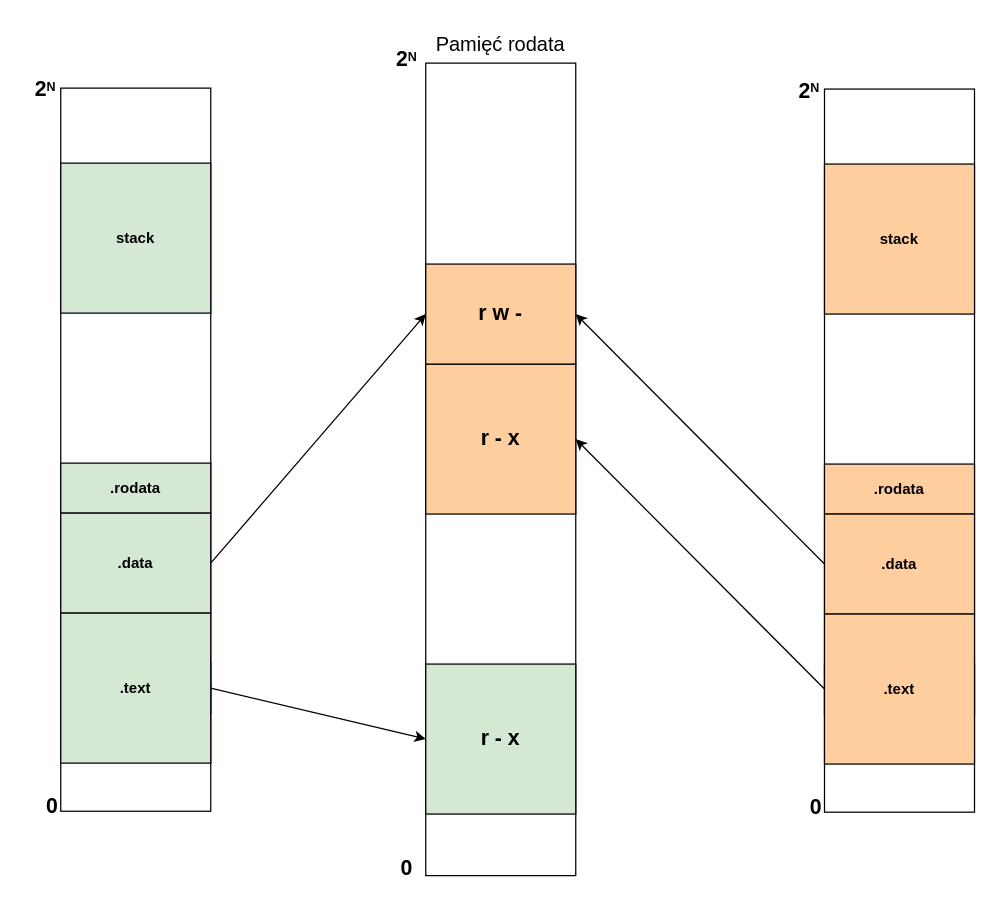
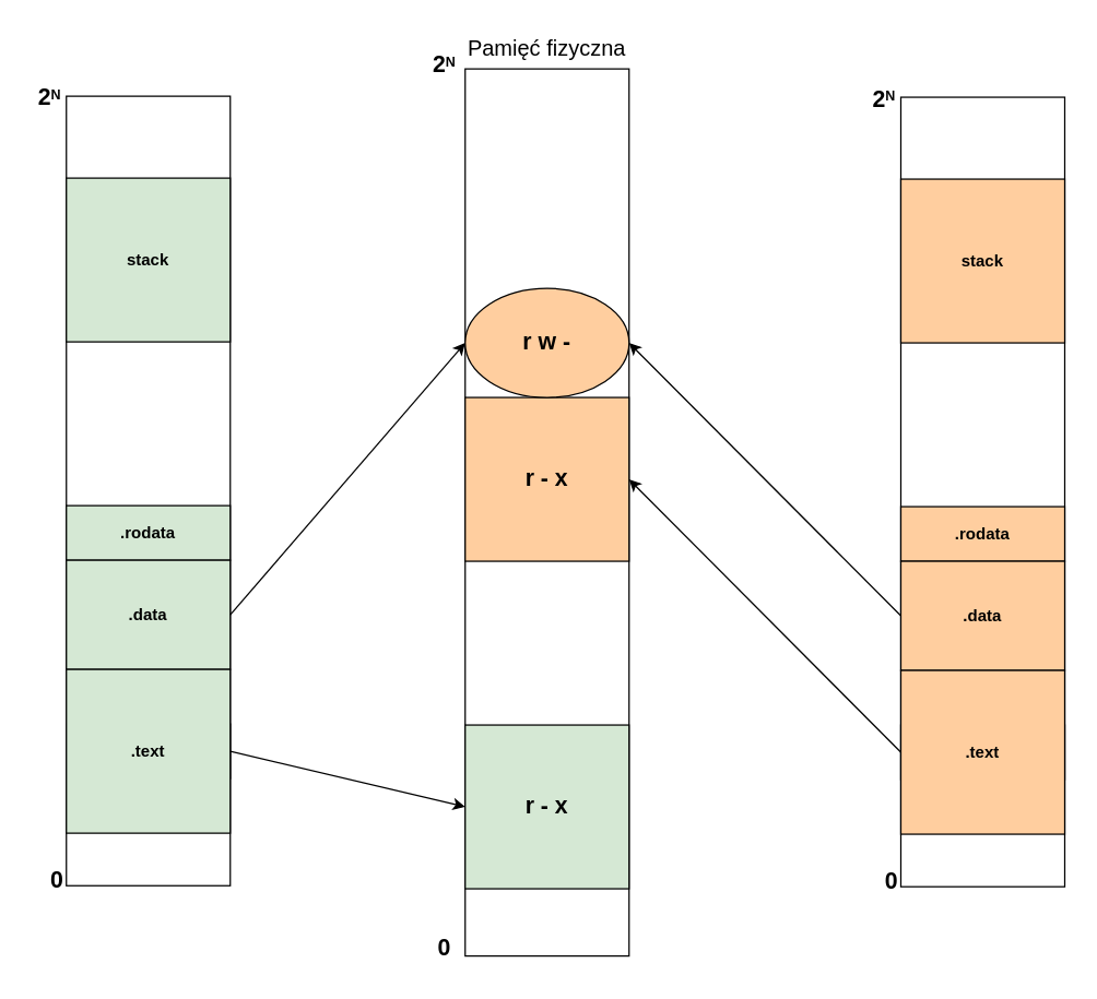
  <mxCell id="0" />
  <mxCell id="1" parent="0" />
  <mxCell id="2" value="" style="rounded=0;whiteSpace=wrap;html=1;strokeWidth=1;fillColor=none;" parent="1" vertex="1"><mxGeometry x="48" y="70" width="120" height="578.5" as="geometry" /></mxCell>
  <mxCell id="3" value="" style="rounded=0;whiteSpace=wrap;html=1;strokeWidth=1;" parent="1" vertex="1"><mxGeometry x="340" y="50" width="120" height="650" as="geometry" /></mxCell>
- <mxCell id="4" value="&lt;font style=&quot;font-size: 16px;&quot;&gt;Pamięć rodata&lt;/font&gt;" style="text;html=1;align=center;verticalAlign=middle;whiteSpace=wrap;rounded=0;" parent="1" vertex="1"><mxGeometry x="340" y="20" width="120" height="30" as="geometry" /></mxCell>
+ <mxCell id="4" value="&lt;font style=&quot;font-size: 16px;&quot;&gt;Pamięć fizyczna&lt;/font&gt;" style="text;html=1;align=center;verticalAlign=middle;whiteSpace=wrap;rounded=0;" parent="1" vertex="1"><mxGeometry x="340" y="20" width="120" height="30" as="geometry" /></mxCell>
  <mxCell id="5" value="" style="endArrow=none;html=1;rounded=0;strokeColor=none;" parent="1" edge="1"><mxGeometry width="50" height="50" relative="1" as="geometry"><mxPoint x="20.43" y="650" as="sourcePoint" /><mxPoint x="20" y="50" as="targetPoint" /></mxGeometry></mxCell>
  <mxCell id="6" value="&lt;font style=&quot;font-size: 17px;&quot;&gt;&lt;b&gt;0&lt;/b&gt;&lt;b&gt;&lt;br&gt;&lt;/b&gt;&lt;/font&gt;" style="text;html=1;align=center;verticalAlign=middle;whiteSpace=wrap;rounded=0;" parent="1" vertex="1"><mxGeometry x="295" y="680" width="60" height="30" as="geometry" /></mxCell>
  <mxCell id="7" value="&lt;font style=&quot;font-size: 17px;&quot;&gt;&lt;b style=&quot;font-size: 17px;&quot;&gt;2&lt;/b&gt;&lt;/font&gt;&lt;font size=&quot;1&quot;&gt;&lt;b&gt;&lt;sup style=&quot;font-size: 10px;&quot;&gt;N&lt;/sup&gt;&lt;/b&gt;&lt;/font&gt;" style="text;html=1;align=center;verticalAlign=middle;whiteSpace=wrap;rounded=0;fontSize=17;" parent="1" vertex="1"><mxGeometry x="295" y="33" width="60" height="30" as="geometry" /></mxCell>
  <mxCell id="8" value="" style="endArrow=none;html=1;rounded=0;strokeColor=none;" parent="1" edge="1"><mxGeometry width="50" height="50" relative="1" as="geometry"><mxPoint x="780.43" y="658.5" as="sourcePoint" /><mxPoint x="780" y="58.5" as="targetPoint" /></mxGeometry></mxCell>
  <mxCell id="9" value="&lt;font style=&quot;font-size: 17px;&quot;&gt;&lt;b style=&quot;font-size: 17px;&quot;&gt;2&lt;/b&gt;&lt;/font&gt;&lt;font size=&quot;1&quot;&gt;&lt;b&gt;&lt;sup style=&quot;font-size: 10px;&quot;&gt;N&lt;/sup&gt;&lt;/b&gt;&lt;/font&gt;" style="text;html=1;align=center;verticalAlign=middle;whiteSpace=wrap;rounded=0;fontSize=17;" parent="1" vertex="1"><mxGeometry x="21" y="57" width="30" height="30" as="geometry" /></mxCell>
  <mxCell id="10" value="&lt;font style=&quot;font-size: 17px;&quot;&gt;&lt;b&gt;0&lt;/b&gt;&lt;b&gt;&lt;br&gt;&lt;/b&gt;&lt;/font&gt;" style="text;html=1;align=center;verticalAlign=middle;whiteSpace=wrap;rounded=0;" parent="1" vertex="1"><mxGeometry x="35" y="630" width="13" height="30" as="geometry" /></mxCell>
  <mxCell id="11" value="&lt;b&gt;stack&lt;/b&gt;" style="rounded=0;whiteSpace=wrap;html=1;fillColor=#D5E8D4;strokeWidth=1;" parent="1" vertex="1"><mxGeometry x="48" y="130" width="120" height="120" as="geometry" /></mxCell>
  <mxCell id="12" value="&lt;b&gt;.rodata&lt;/b&gt;" style="rounded=0;whiteSpace=wrap;html=1;fillColor=#D5E8D4;strokeWidth=1;" parent="1" vertex="1"><mxGeometry x="48" y="370" width="120" height="40" as="geometry" /></mxCell>
  <mxCell id="13" value="&lt;b&gt;.data&lt;/b&gt;" style="rounded=0;whiteSpace=wrap;html=1;fillColor=#D5E8D4;strokeWidth=1;" parent="1" vertex="1"><mxGeometry x="48" y="410" width="120" height="80" as="geometry" /></mxCell>
  <mxCell id="14" value="" style="rounded=0;whiteSpace=wrap;html=1;fillColor=#D5E8D4;strokeWidth=1;" parent="1" vertex="1"><mxGeometry x="48" y="530" width="120" height="40" as="geometry" /></mxCell>
  <mxCell id="15" value="&lt;b&gt;.text&lt;/b&gt;" style="rounded=0;whiteSpace=wrap;html=1;fillColor=#D5E8D4;strokeWidth=1;" parent="1" vertex="1"><mxGeometry x="48" y="490" width="120" height="120" as="geometry" /></mxCell>
  <mxCell id="16" value="&lt;b style=&quot;font-size: 17px;&quot;&gt;r - x&lt;/b&gt;" style="rounded=0;whiteSpace=wrap;html=1;fillColor=#D5E8D4;strokeWidth=1;" parent="1" vertex="1"><mxGeometry x="340" y="530.75" width="120" height="120" as="geometry" /></mxCell>
  <mxCell id="17" value="" style="rounded=0;whiteSpace=wrap;html=1;strokeWidth=1;fillColor=none;" parent="1" vertex="1"><mxGeometry x="659" y="70.75" width="120" height="578.5" as="geometry" /></mxCell>
  <mxCell id="18" value="&lt;font style=&quot;font-size: 17px;&quot;&gt;&lt;b style=&quot;font-size: 17px;&quot;&gt;2&lt;/b&gt;&lt;/font&gt;&lt;font size=&quot;1&quot;&gt;&lt;b&gt;&lt;sup style=&quot;font-size: 10px;&quot;&gt;N&lt;/sup&gt;&lt;/b&gt;&lt;/font&gt;" style="text;html=1;align=center;verticalAlign=middle;whiteSpace=wrap;rounded=0;fontSize=17;" parent="1" vertex="1"><mxGeometry x="632" y="57.75" width="30" height="30" as="geometry" /></mxCell>
  <mxCell id="19" value="&lt;font style=&quot;font-size: 17px;&quot;&gt;&lt;b&gt;0&lt;/b&gt;&lt;b&gt;&lt;br&gt;&lt;/b&gt;&lt;/font&gt;" style="text;html=1;align=center;verticalAlign=middle;whiteSpace=wrap;rounded=0;" parent="1" vertex="1"><mxGeometry x="646" y="630.75" width="13" height="30" as="geometry" /></mxCell>
  <mxCell id="20" value="&lt;b&gt;stack&lt;/b&gt;" style="rounded=0;whiteSpace=wrap;html=1;fillColor=#FFCE9F;strokeWidth=1;" parent="1" vertex="1"><mxGeometry x="659" y="130.75" width="120" height="120" as="geometry" /></mxCell>
  <mxCell id="21" value="&lt;b&gt;.rodata&lt;/b&gt;" style="rounded=0;whiteSpace=wrap;html=1;fillColor=#FFCE9F;strokeWidth=1;" parent="1" vertex="1"><mxGeometry x="659" y="370.75" width="120" height="40" as="geometry" /></mxCell>
  <mxCell id="22" value="&lt;b&gt;.data&lt;/b&gt;" style="rounded=0;whiteSpace=wrap;html=1;fillColor=#FFCE9F;strokeWidth=1;" parent="1" vertex="1"><mxGeometry x="659" y="410.75" width="120" height="80" as="geometry" /></mxCell>
  <mxCell id="23" value="" style="rounded=0;whiteSpace=wrap;html=1;fillColor=#D5E8D4;strokeWidth=1;" parent="1" vertex="1"><mxGeometry x="659" y="530.75" width="120" height="40" as="geometry" /></mxCell>
  <mxCell id="24" value="&lt;b&gt;.text&lt;/b&gt;" style="rounded=0;whiteSpace=wrap;html=1;fillColor=#FFCE9F;strokeWidth=1;" parent="1" vertex="1"><mxGeometry x="659" y="490.75" width="120" height="120" as="geometry" /></mxCell>
  <mxCell id="25" value="&lt;b style=&quot;font-size: 17px;&quot;&gt;r - x&lt;/b&gt;" style="rounded=0;whiteSpace=wrap;html=1;fillColor=#FFCE9F;strokeWidth=1;" parent="1" vertex="1"><mxGeometry x="340" y="290.75" width="120" height="120" as="geometry" /></mxCell>
- <mxCell id="26" value="&lt;b style=&quot;font-size: 17px;&quot;&gt;r w -&lt;/b&gt;" style="rounded=0;whiteSpace=wrap;html=1;fillColor=#FFCE9F;strokeWidth=1;" parent="1" vertex="1"><mxGeometry x="340" y="210.75" width="120" height="80" as="geometry" /></mxCell>
+ <mxCell id="26" value="&lt;b style=&quot;font-size: 17px;&quot;&gt;r w -&lt;/b&gt;" style="ellipse;whiteSpace=wrap;html=1;fillColor=#FFCE9F;strokeWidth=1;" parent="1" vertex="1"><mxGeometry x="340" y="210.75" width="120" height="80" as="geometry" /></mxCell>
  <mxCell id="27" value="" style="endArrow=classic;html=1;rounded=0;entryX=0;entryY=0.5;entryDx=0;entryDy=0;exitX=1;exitY=0.5;exitDx=0;exitDy=0;" parent="1" edge="1" target="16" source="15"><mxGeometry width="50" height="50" relative="1" as="geometry"><mxPoint x="180" y="550" as="sourcePoint" /><mxPoint x="330" y="590" as="targetPoint" /></mxGeometry></mxCell>
  <mxCell id="28" value="" style="endArrow=classic;html=1;rounded=0;exitX=1;exitY=0.5;exitDx=0;exitDy=0;entryX=0;entryY=0.5;entryDx=0;entryDy=0;" parent="1" edge="1" target="26" source="13"><mxGeometry width="50" height="50" relative="1" as="geometry"><mxPoint x="180" y="450" as="sourcePoint" /><mxPoint x="290" y="330" as="targetPoint" /></mxGeometry></mxCell>
  <mxCell id="29" value="" style="endArrow=classic;html=1;rounded=0;entryX=1;entryY=0.5;entryDx=0;entryDy=0;exitX=0;exitY=0.5;exitDx=0;exitDy=0;" parent="1" edge="1" target="25" source="24"><mxGeometry width="50" height="50" relative="1" as="geometry"><mxPoint x="650" y="550" as="sourcePoint" /><mxPoint x="470" y="350" as="targetPoint" /></mxGeometry></mxCell>
  <mxCell id="30" value="" style="endArrow=classic;html=1;rounded=0;entryX=1;entryY=0.5;entryDx=0;entryDy=0;exitX=0;exitY=0.5;exitDx=0;exitDy=0;" parent="1" edge="1" target="26" source="22"><mxGeometry width="50" height="50" relative="1" as="geometry"><mxPoint x="650" y="451" as="sourcePoint" /><mxPoint x="470" y="250.75" as="targetPoint" /></mxGeometry></mxCell>
